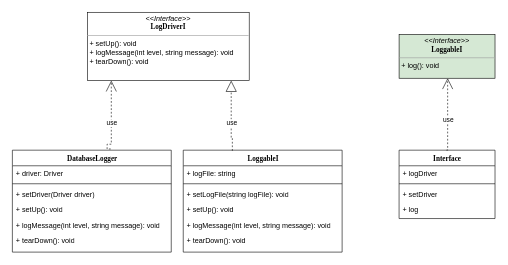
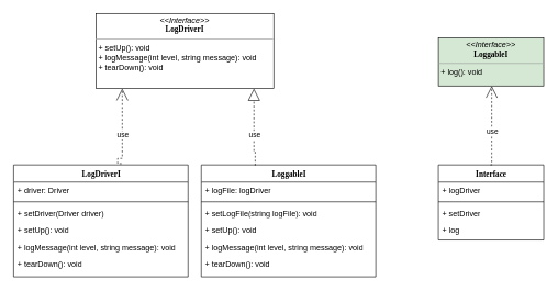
  <mxCell id="0" />
  <mxCell id="1" parent="0" />
  <mxCell id="2" style="edgeStyle=orthogonalEdgeStyle;rounded=0;html=1;dashed=1;labelBackgroundColor=none;startArrow=none;startFill=0;startSize=8;endArrow=open;endFill=0;endSize=16;fontFamily=Verdana;fontSize=12;exitX=0.619;exitY=-0.012;exitDx=0;exitDy=0;exitPerimeter=0;" parent="1" source="9" target="8" edge="1"><mxGeometry relative="1" as="geometry"><Array as="points"><mxPoint x="178" y="248" /><mxPoint x="178" y="240" /><mxPoint x="185" y="240" /></Array><mxPoint x="100" y="395" as="sourcePoint" /></mxGeometry></mxCell>
  <mxCell id="3" value="use" style="edgeLabel;html=1;align=center;verticalAlign=middle;resizable=0;points=[];" vertex="1" connectable="0" parent="2"><mxGeometry x="-0.102" relative="1" as="geometry"><mxPoint as="offset" /></mxGeometry></mxCell>
  <mxCell id="4" style="edgeStyle=orthogonalEdgeStyle;rounded=0;html=1;dashed=1;labelBackgroundColor=none;startArrow=none;startFill=0;startSize=8;endArrow=open;endFill=0;endSize=16;fontFamily=Verdana;fontSize=12;exitX=0.425;exitY=-0.014;exitDx=0;exitDy=0;exitPerimeter=0;" parent="1" edge="1"><mxGeometry relative="1" as="geometry"><mxPoint x="744" y="249.996" as="sourcePoint" /><mxPoint x="746" y="130" as="targetPoint" /><Array as="points"><mxPoint x="746" y="250" /></Array></mxGeometry></mxCell>
  <mxCell id="5" value="use" style="edgeLabel;html=1;align=center;verticalAlign=middle;resizable=0;points=[];" vertex="1" connectable="0" parent="4"><mxGeometry x="-0.246" relative="1" as="geometry"><mxPoint y="-8" as="offset" /></mxGeometry></mxCell>
  <mxCell id="6" style="edgeStyle=orthogonalEdgeStyle;rounded=0;html=1;dashed=1;labelBackgroundColor=none;startArrow=none;startFill=0;startSize=8;endArrow=block;endFill=0;endSize=16;fontFamily=Verdana;fontSize=12;exitX=0.309;exitY=0.006;exitDx=0;exitDy=0;exitPerimeter=0;" parent="1" source="16" target="8" edge="1"><mxGeometry relative="1" as="geometry"><Array as="points"><mxPoint x="387" y="230" /><mxPoint x="385" y="230" /></Array><mxPoint x="385" y="330" as="sourcePoint" /></mxGeometry></mxCell>
  <mxCell id="7" value="use" style="edgeLabel;html=1;align=center;verticalAlign=middle;resizable=0;points=[];" vertex="1" connectable="0" parent="6"><mxGeometry x="-0.194" relative="1" as="geometry"><mxPoint as="offset" /></mxGeometry></mxCell>
  <mxCell id="8" value="&lt;p style=&quot;margin: 0px ; margin-top: 4px ; text-align: center&quot;&gt;&lt;i&gt;&amp;lt;&amp;lt;Interface&amp;gt;&amp;gt;&lt;/i&gt;&lt;br&gt;&lt;span style=&quot;font-family: &amp;#34;verdana&amp;#34; ; font-weight: 700&quot;&gt;LogDriverI&lt;/span&gt;&lt;br&gt;&lt;/p&gt;&lt;hr size=&quot;1&quot;&gt;&lt;p style=&quot;margin: 0px ; margin-left: 4px&quot;&gt;&lt;/p&gt;&lt;p style=&quot;margin: 0px ; margin-left: 4px&quot;&gt;+ setUp(): void&lt;br&gt;+ logMessage(int level, string message): void&lt;/p&gt;&lt;p style=&quot;margin: 0px ; margin-left: 4px&quot;&gt;+ tearDown(): void&lt;/p&gt;" style="verticalAlign=top;align=left;overflow=fill;fontSize=12;fontFamily=Helvetica;html=1;rounded=0;shadow=0;comic=0;labelBackgroundColor=none;strokeWidth=1" parent="1" vertex="1"><mxGeometry x="145" y="20" width="270" height="114" as="geometry" /></mxCell>
- <mxCell id="9" value="DatabaseLogger" style="swimlane;html=1;fontStyle=1;align=center;verticalAlign=top;childLayout=stackLayout;horizontal=1;startSize=26;horizontalStack=0;resizeParent=1;resizeLast=0;collapsible=1;marginBottom=0;swimlaneFillColor=#ffffff;rounded=0;shadow=0;comic=0;labelBackgroundColor=none;strokeWidth=1;fillColor=none;fontFamily=Verdana;fontSize=12" vertex="1" parent="1"><mxGeometry x="20" y="250" width="265" height="170" as="geometry" /></mxCell>
+ <mxCell id="9" value="LogDriverI" style="swimlane;html=1;fontStyle=1;align=center;verticalAlign=top;childLayout=stackLayout;horizontal=1;startSize=26;horizontalStack=0;resizeParent=1;resizeLast=0;collapsible=1;marginBottom=0;swimlaneFillColor=#ffffff;rounded=0;shadow=0;comic=0;labelBackgroundColor=none;strokeWidth=1;fillColor=none;fontFamily=Verdana;fontSize=12" vertex="1" parent="1"><mxGeometry x="20" y="250" width="265" height="170" as="geometry" /></mxCell>
  <mxCell id="10" value="+ driver: Driver" style="text;html=1;strokeColor=none;fillColor=none;align=left;verticalAlign=top;spacingLeft=4;spacingRight=4;whiteSpace=wrap;overflow=hidden;rotatable=0;points=[[0,0.5],[1,0.5]];portConstraint=eastwest;" vertex="1" parent="9"><mxGeometry y="26" width="265" height="26" as="geometry" /></mxCell>
  <mxCell id="11" value="" style="line;html=1;strokeWidth=1;fillColor=none;align=left;verticalAlign=middle;spacingTop=-1;spacingLeft=3;spacingRight=3;rotatable=0;labelPosition=right;points=[];portConstraint=eastwest;" vertex="1" parent="9"><mxGeometry y="52" width="265" height="8" as="geometry" /></mxCell>
  <mxCell id="12" value="+ setDriver(Driver driver)" style="text;html=1;strokeColor=none;fillColor=none;align=left;verticalAlign=top;spacingLeft=4;spacingRight=4;whiteSpace=wrap;overflow=hidden;rotatable=0;points=[[0,0.5],[1,0.5]];portConstraint=eastwest;" vertex="1" parent="9"><mxGeometry y="60" width="265" height="26" as="geometry" /></mxCell>
  <mxCell id="13" value="+ setUp(): void" style="text;html=1;strokeColor=none;fillColor=none;align=left;verticalAlign=top;spacingLeft=4;spacingRight=4;whiteSpace=wrap;overflow=hidden;rotatable=0;points=[[0,0.5],[1,0.5]];portConstraint=eastwest;" vertex="1" parent="9"><mxGeometry y="86" width="265" height="26" as="geometry" /></mxCell>
  <mxCell id="14" value="+ logMessage(int level, string message): void" style="text;html=1;strokeColor=none;fillColor=none;align=left;verticalAlign=top;spacingLeft=4;spacingRight=4;whiteSpace=wrap;overflow=hidden;rotatable=0;points=[[0,0.5],[1,0.5]];portConstraint=eastwest;" vertex="1" parent="9"><mxGeometry y="112" width="265" height="26" as="geometry" /></mxCell>
  <mxCell id="15" value="+ tearDown(): void" style="text;html=1;strokeColor=none;fillColor=none;align=left;verticalAlign=top;spacingLeft=4;spacingRight=4;whiteSpace=wrap;overflow=hidden;rotatable=0;points=[[0,0.5],[1,0.5]];portConstraint=eastwest;" vertex="1" parent="9"><mxGeometry y="138" width="265" height="26" as="geometry" /></mxCell>
  <mxCell id="16" value="LoggableI" style="swimlane;html=1;fontStyle=1;align=center;verticalAlign=top;childLayout=stackLayout;horizontal=1;startSize=26;horizontalStack=0;resizeParent=1;resizeLast=0;collapsible=1;marginBottom=0;swimlaneFillColor=#ffffff;rounded=0;shadow=0;comic=0;labelBackgroundColor=none;strokeWidth=1;fillColor=none;fontFamily=Verdana;fontSize=12" vertex="1" parent="1"><mxGeometry x="305" y="250" width="265" height="170" as="geometry" /></mxCell>
- <mxCell id="17" value="+ logFile: string" style="text;html=1;strokeColor=none;fillColor=none;align=left;verticalAlign=top;spacingLeft=4;spacingRight=4;whiteSpace=wrap;overflow=hidden;rotatable=0;points=[[0,0.5],[1,0.5]];portConstraint=eastwest;" vertex="1" parent="16"><mxGeometry y="26" width="265" height="26" as="geometry" /></mxCell>
+ <mxCell id="17" value="+ logFile: logDriver" style="text;html=1;strokeColor=none;fillColor=none;align=left;verticalAlign=top;spacingLeft=4;spacingRight=4;whiteSpace=wrap;overflow=hidden;rotatable=0;points=[[0,0.5],[1,0.5]];portConstraint=eastwest;" vertex="1" parent="16"><mxGeometry y="26" width="265" height="26" as="geometry" /></mxCell>
  <mxCell id="18" value="" style="line;html=1;strokeWidth=1;fillColor=none;align=left;verticalAlign=middle;spacingTop=-1;spacingLeft=3;spacingRight=3;rotatable=0;labelPosition=right;points=[];portConstraint=eastwest;" vertex="1" parent="16"><mxGeometry y="52" width="265" height="8" as="geometry" /></mxCell>
  <mxCell id="19" value="+ setLogFile(string logFile): void" style="text;html=1;strokeColor=none;fillColor=none;align=left;verticalAlign=top;spacingLeft=4;spacingRight=4;whiteSpace=wrap;overflow=hidden;rotatable=0;points=[[0,0.5],[1,0.5]];portConstraint=eastwest;" vertex="1" parent="16"><mxGeometry y="60" width="265" height="26" as="geometry" /></mxCell>
  <mxCell id="20" value="+ setUp(): void" style="text;html=1;strokeColor=none;fillColor=none;align=left;verticalAlign=top;spacingLeft=4;spacingRight=4;whiteSpace=wrap;overflow=hidden;rotatable=0;points=[[0,0.5],[1,0.5]];portConstraint=eastwest;" vertex="1" parent="16"><mxGeometry y="86" width="265" height="26" as="geometry" /></mxCell>
  <mxCell id="21" value="+ logMessage(int level, string message): void" style="text;html=1;strokeColor=none;fillColor=none;align=left;verticalAlign=top;spacingLeft=4;spacingRight=4;whiteSpace=wrap;overflow=hidden;rotatable=0;points=[[0,0.5],[1,0.5]];portConstraint=eastwest;" vertex="1" parent="16"><mxGeometry y="112" width="265" height="26" as="geometry" /></mxCell>
  <mxCell id="22" value="+ tearDown(): void" style="text;html=1;strokeColor=none;fillColor=none;align=left;verticalAlign=top;spacingLeft=4;spacingRight=4;whiteSpace=wrap;overflow=hidden;rotatable=0;points=[[0,0.5],[1,0.5]];portConstraint=eastwest;" vertex="1" parent="16"><mxGeometry y="138" width="265" height="26" as="geometry" /></mxCell>
  <mxCell id="23" value="Interface" style="swimlane;html=1;fontStyle=1;align=center;verticalAlign=top;childLayout=stackLayout;horizontal=1;startSize=26;horizontalStack=0;resizeParent=1;resizeLast=0;collapsible=1;marginBottom=0;swimlaneFillColor=#ffffff;rounded=0;shadow=0;comic=0;labelBackgroundColor=none;strokeWidth=1;fillColor=none;fontFamily=Verdana;fontSize=12" vertex="1" parent="1"><mxGeometry x="665" y="250" width="160" height="114" as="geometry" /></mxCell>
  <mxCell id="24" value="+ logDriver" style="text;html=1;strokeColor=none;fillColor=none;align=left;verticalAlign=top;spacingLeft=4;spacingRight=4;whiteSpace=wrap;overflow=hidden;rotatable=0;points=[[0,0.5],[1,0.5]];portConstraint=eastwest;" vertex="1" parent="23"><mxGeometry y="26" width="160" height="26" as="geometry" /></mxCell>
  <mxCell id="25" value="" style="line;html=1;strokeWidth=1;fillColor=none;align=left;verticalAlign=middle;spacingTop=-1;spacingLeft=3;spacingRight=3;rotatable=0;labelPosition=right;points=[];portConstraint=eastwest;" vertex="1" parent="23"><mxGeometry y="52" width="160" height="8" as="geometry" /></mxCell>
  <mxCell id="26" value="+ setDriver" style="text;html=1;strokeColor=none;fillColor=none;align=left;verticalAlign=top;spacingLeft=4;spacingRight=4;whiteSpace=wrap;overflow=hidden;rotatable=0;points=[[0,0.5],[1,0.5]];portConstraint=eastwest;" vertex="1" parent="23"><mxGeometry y="60" width="160" height="26" as="geometry" /></mxCell>
  <mxCell id="27" value="+ log" style="text;html=1;strokeColor=none;fillColor=none;align=left;verticalAlign=top;spacingLeft=4;spacingRight=4;whiteSpace=wrap;overflow=hidden;rotatable=0;points=[[0,0.5],[1,0.5]];portConstraint=eastwest;" vertex="1" parent="23"><mxGeometry y="86" width="160" height="26" as="geometry" /></mxCell>
  <mxCell id="28" value="&lt;p style=&quot;margin: 0px ; margin-top: 4px ; text-align: center&quot;&gt;&lt;i&gt;&amp;lt;&amp;lt;Interface&amp;gt;&amp;gt;&lt;/i&gt;&lt;br&gt;&lt;span style=&quot;font-family: &amp;#34;verdana&amp;#34; ; font-weight: 700&quot;&gt;LoggableI&lt;/span&gt;&lt;br&gt;&lt;/p&gt;&lt;hr size=&quot;1&quot;&gt;&lt;p style=&quot;margin: 0px ; margin-left: 4px&quot;&gt;&lt;/p&gt;&lt;p style=&quot;margin: 0px ; margin-left: 4px&quot;&gt;+ log(): void&lt;br&gt;&lt;/p&gt;" style="verticalAlign=top;align=left;overflow=fill;fontSize=12;fontFamily=Helvetica;html=1;rounded=0;shadow=0;comic=0;labelBackgroundColor=none;strokeWidth=1;fillColor=#d5e8d4;" vertex="1" parent="1"><mxGeometry x="665" y="57" width="160" height="73" as="geometry" /></mxCell>
